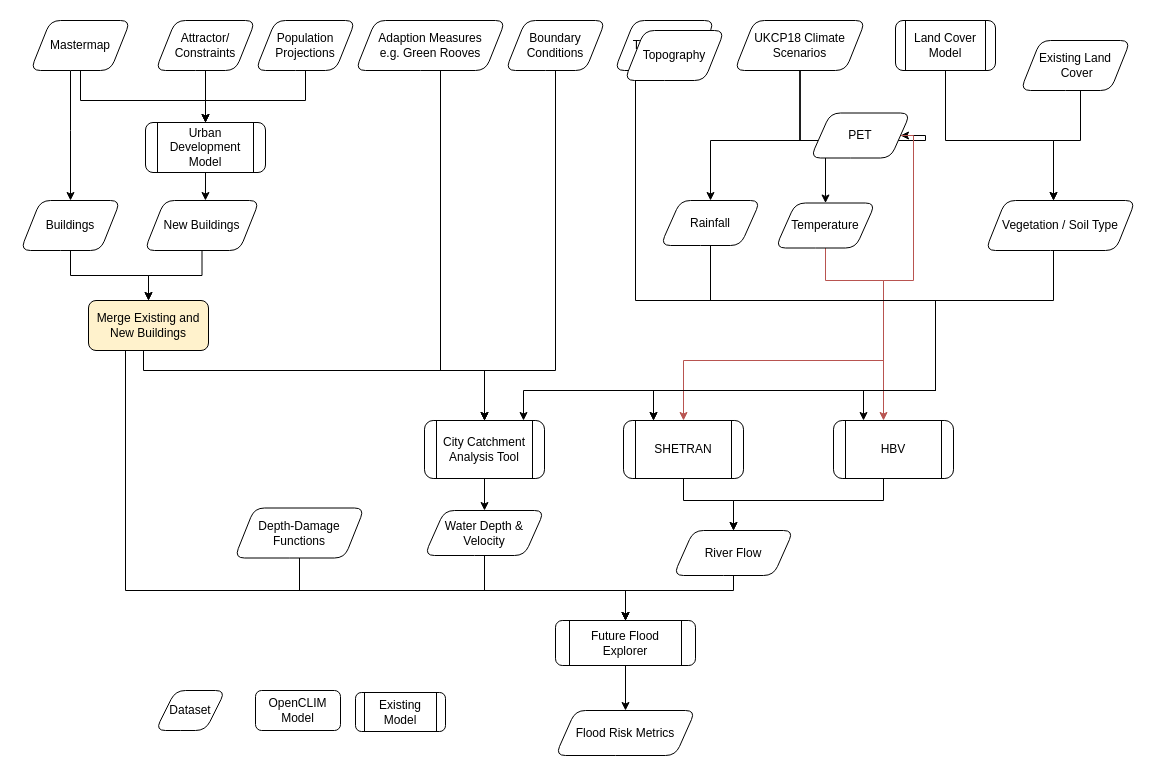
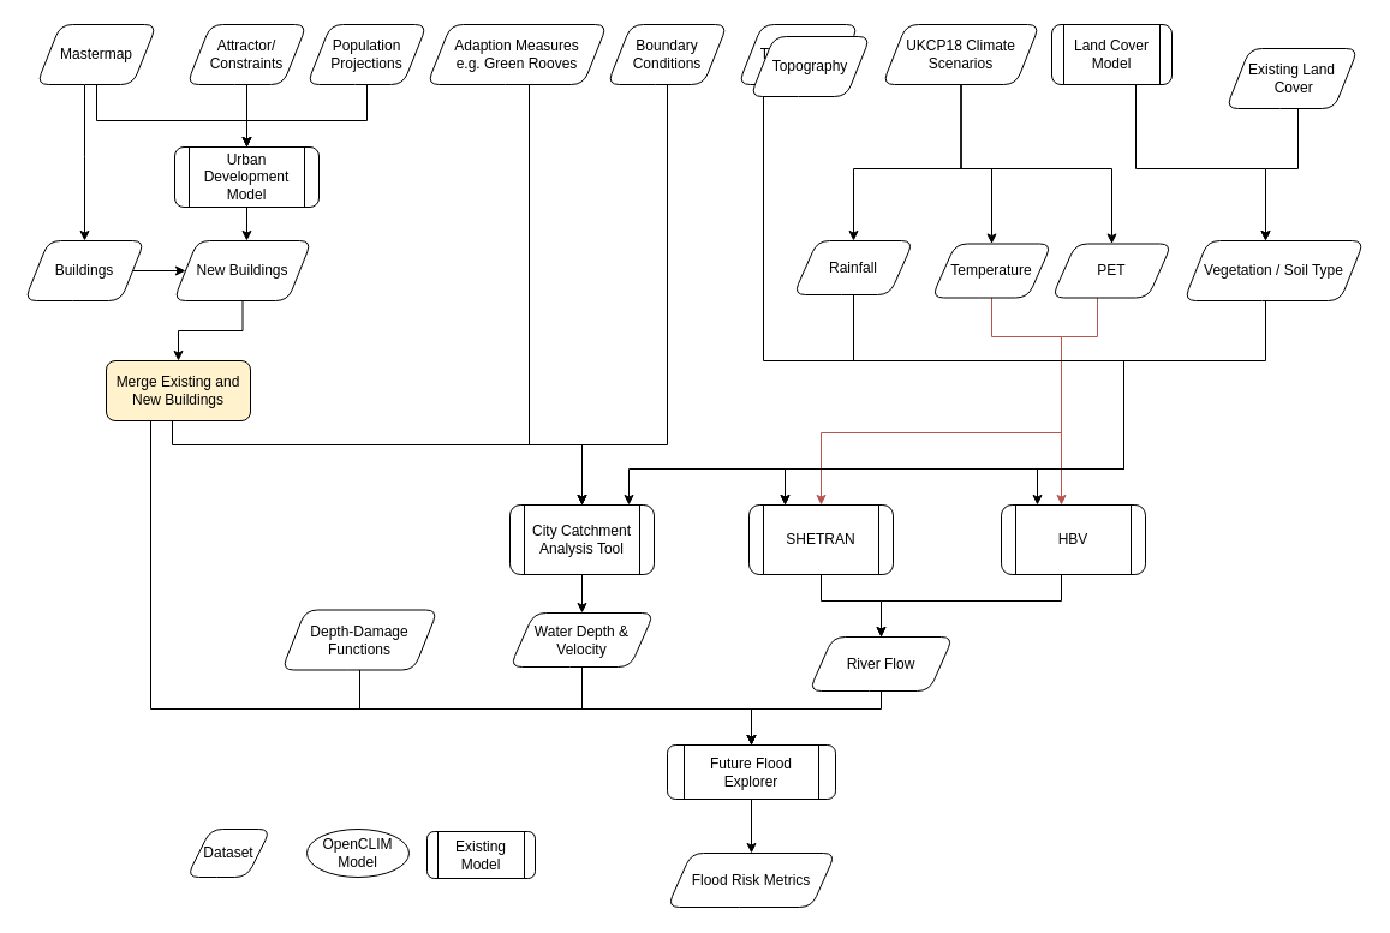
  <mxCell id="0" />
  <mxCell id="1" parent="0" />
  <mxCell id="2" style="edgeStyle=orthogonalEdgeStyle;rounded=0;orthogonalLoop=1;jettySize=auto;html=1;" parent="1" source="5" target="22" edge="1"><mxGeometry relative="1" as="geometry"><mxPoint x="815" y="155.059" as="targetPoint" /><Array as="points"><mxPoint x="800" y="140" /><mxPoint x="825" y="140" /></Array></mxGeometry></mxCell>
  <mxCell id="3" style="edgeStyle=orthogonalEdgeStyle;rounded=0;orthogonalLoop=1;jettySize=auto;html=1;" parent="1" source="5" target="58" edge="1"><mxGeometry relative="1" as="geometry"><Array as="points"><mxPoint x="800" y="140" /><mxPoint x="710" y="140" /></Array></mxGeometry></mxCell>
  <mxCell id="4" style="edgeStyle=orthogonalEdgeStyle;rounded=0;orthogonalLoop=1;jettySize=auto;html=1;" parent="1" source="5" target="55" edge="1"><mxGeometry relative="1" as="geometry"><Array as="points"><mxPoint x="800" y="140" /><mxPoint x="925" y="140" /></Array></mxGeometry></mxCell>
  <mxCell id="5" value="UKCP18 Climate Scenarios" style="shape=parallelogram;perimeter=parallelogramPerimeter;whiteSpace=wrap;html=1;fixedSize=1;rounded=1;" parent="1" vertex="1"><mxGeometry x="734" y="20" width="131" height="50" as="geometry" /></mxCell>
  <mxCell id="6" style="edgeStyle=orthogonalEdgeStyle;rounded=0;orthogonalLoop=1;jettySize=auto;html=1;" parent="1" source="7" target="9" edge="1"><mxGeometry relative="1" as="geometry"><Array as="points"><mxPoint x="305" y="100" /><mxPoint x="205" y="100" /></Array></mxGeometry></mxCell>
  <mxCell id="7" value="Population Projections" style="shape=parallelogram;perimeter=parallelogramPerimeter;whiteSpace=wrap;html=1;fixedSize=1;rounded=1;" parent="1" vertex="1"><mxGeometry x="255" y="20" width="100" height="50" as="geometry" /></mxCell>
  <mxCell id="8" style="edgeStyle=orthogonalEdgeStyle;rounded=0;orthogonalLoop=1;jettySize=auto;html=1;entryX=0.53;entryY=0;entryDx=0;entryDy=0;entryPerimeter=0;" parent="1" source="9" target="13" edge="1"><mxGeometry relative="1" as="geometry" /></mxCell>
  <mxCell id="9" value="Urban Development Model" style="shape=process;whiteSpace=wrap;html=1;backgroundOutline=1;shadow=0;fontFamily=Helvetica;fontSize=12;fontColor=#000000;align=center;strokeColor=#000000;strokeWidth=1;fillColor=#ffffff;rounded=1;" parent="1" vertex="1"><mxGeometry x="145" y="122" width="120" height="50" as="geometry" /></mxCell>
  <mxCell id="10" style="edgeStyle=orthogonalEdgeStyle;rounded=0;orthogonalLoop=1;jettySize=auto;html=1;" parent="1" source="11" target="20" edge="1"><mxGeometry relative="1" as="geometry"><Array as="points"><mxPoint x="555" y="370" /><mxPoint x="484" y="370" /></Array></mxGeometry></mxCell>
  <mxCell id="11" value="Boundary Conditions" style="shape=parallelogram;perimeter=parallelogramPerimeter;whiteSpace=wrap;html=1;fixedSize=1;rounded=1;" parent="1" vertex="1"><mxGeometry x="505" y="20" width="100" height="50" as="geometry" /></mxCell>
  <mxCell id="12" style="edgeStyle=orthogonalEdgeStyle;rounded=0;orthogonalLoop=1;jettySize=auto;html=1;entryX=0.5;entryY=0;entryDx=0;entryDy=0;" parent="1" source="13" target="36" edge="1"><mxGeometry relative="1" as="geometry" /></mxCell>
  <mxCell id="13" value="New Buildings" style="shape=parallelogram;perimeter=parallelogramPerimeter;whiteSpace=wrap;html=1;fixedSize=1;rounded=1;" parent="1" vertex="1"><mxGeometry x="144" y="200" width="115" height="50" as="geometry" /></mxCell>
  <mxCell id="14" style="edgeStyle=orthogonalEdgeStyle;rounded=0;orthogonalLoop=1;jettySize=auto;html=1;entryX=0.5;entryY=0;entryDx=0;entryDy=0;" parent="1" source="16" target="9" edge="1"><mxGeometry relative="1" as="geometry"><Array as="points"><mxPoint x="80" y="100" /><mxPoint x="205" y="100" /></Array></mxGeometry></mxCell>
  <mxCell id="15" style="edgeStyle=orthogonalEdgeStyle;rounded=0;orthogonalLoop=1;jettySize=auto;html=1;" parent="1" source="16" target="33" edge="1"><mxGeometry relative="1" as="geometry"><mxPoint x="28" y="200" as="targetPoint" /><Array as="points"><mxPoint x="70" y="130" /><mxPoint x="70" y="130" /></Array></mxGeometry></mxCell>
  <mxCell id="16" value="Mastermap" style="shape=parallelogram;perimeter=parallelogramPerimeter;whiteSpace=wrap;html=1;fixedSize=1;rounded=1;" parent="1" vertex="1"><mxGeometry x="30" y="20" width="100" height="50" as="geometry" /></mxCell>
  <mxCell id="17" style="edgeStyle=orthogonalEdgeStyle;rounded=0;orthogonalLoop=1;jettySize=auto;html=1;" parent="1" source="18" target="45" edge="1"><mxGeometry relative="1" as="geometry"><mxPoint x="1037" y="213" as="targetPoint" /><Array as="points"><mxPoint x="1053" y="300" /><mxPoint x="935" y="300" /><mxPoint x="935" y="390" /><mxPoint x="653" y="390" /></Array></mxGeometry></mxCell>
  <mxCell id="18" value="Vegetation / Soil Type" style="shape=parallelogram;perimeter=parallelogramPerimeter;whiteSpace=wrap;html=1;fixedSize=1;rounded=1;" parent="1" vertex="1"><mxGeometry x="985" y="200" width="150" height="50" as="geometry" /></mxCell>
  <mxCell id="19" style="edgeStyle=orthogonalEdgeStyle;rounded=0;orthogonalLoop=1;jettySize=auto;html=1;entryX=0.5;entryY=0;entryDx=0;entryDy=0;" parent="1" source="20" target="28" edge="1"><mxGeometry relative="1" as="geometry" /></mxCell>
  <mxCell id="20" value="City Catchment Analysis Tool" style="shape=process;whiteSpace=wrap;html=1;backgroundOutline=1;shadow=0;fontFamily=Helvetica;fontSize=12;fontColor=#000000;align=center;strokeColor=#000000;strokeWidth=1;fillColor=#ffffff;rounded=1;" parent="1" vertex="1"><mxGeometry x="424" y="420" width="120" height="58" as="geometry" /></mxCell>
  <mxCell id="21" style="edgeStyle=orthogonalEdgeStyle;rounded=0;orthogonalLoop=1;jettySize=auto;html=1;fillColor=#f8cecc;strokeColor=#b85450;" parent="1" source="22" target="47" edge="1"><mxGeometry relative="1" as="geometry"><mxPoint x="965" y="420" as="targetPoint" /><Array as="points"><mxPoint x="825" y="280" /><mxPoint x="883" y="280" /></Array></mxGeometry></mxCell>
  <mxCell id="22" value="Temperature" style="shape=parallelogram;perimeter=parallelogramPerimeter;whiteSpace=wrap;html=1;fixedSize=1;rounded=1;" parent="1" vertex="1"><mxGeometry x="775" y="202.5" width="100" height="45" as="geometry" /></mxCell>
  <mxCell id="23" value="Dataset" style="shape=parallelogram;perimeter=parallelogramPerimeter;whiteSpace=wrap;html=1;fixedSize=1;rounded=1;" parent="1" vertex="1"><mxGeometry x="155" y="690" width="70" height="40" as="geometry" /></mxCell>
- <mxCell id="24" value="OpenCLIM Model" style="rounded=1;whiteSpace=wrap;html=1;fontSize=12;glass=0;strokeWidth=1;shadow=0;" parent="1" vertex="1"><mxGeometry x="255" y="690" width="85" height="40" as="geometry" /></mxCell>
+ <mxCell id="24" value="OpenCLIM Model" style="ellipse;whiteSpace=wrap;html=1;fontSize=12;glass=0;strokeWidth=1;shadow=0;" parent="1" vertex="1"><mxGeometry x="255" y="690" width="85" height="40" as="geometry" /></mxCell>
  <mxCell id="25" style="edgeStyle=orthogonalEdgeStyle;rounded=0;orthogonalLoop=1;jettySize=auto;html=1;" parent="1" source="26" target="20" edge="1"><mxGeometry relative="1" as="geometry"><Array as="points"><mxPoint x="635" y="300" /><mxPoint x="935" y="300" /><mxPoint x="935" y="390" /><mxPoint x="523" y="390" /></Array></mxGeometry></mxCell>
  <mxCell id="26" value="Topography" style="shape=parallelogram;perimeter=parallelogramPerimeter;whiteSpace=wrap;html=1;fixedSize=1;rounded=1;" parent="1" vertex="1"><mxGeometry x="614" y="20" width="100" height="50" as="geometry" /></mxCell>
  <mxCell id="27" style="edgeStyle=orthogonalEdgeStyle;rounded=0;orthogonalLoop=1;jettySize=auto;html=1;entryX=0.5;entryY=0;entryDx=0;entryDy=0;" parent="1" source="28" target="30" edge="1"><mxGeometry relative="1" as="geometry"><Array as="points"><mxPoint x="484" y="590" /><mxPoint x="625" y="590" /></Array></mxGeometry></mxCell>
  <mxCell id="28" value="Water Depth &amp;amp; Velocity" style="shape=parallelogram;perimeter=parallelogramPerimeter;whiteSpace=wrap;html=1;fixedSize=1;rounded=1;" parent="1" vertex="1"><mxGeometry x="424" y="510" width="120" height="45" as="geometry" /></mxCell>
  <mxCell id="29" style="edgeStyle=orthogonalEdgeStyle;rounded=0;orthogonalLoop=1;jettySize=auto;html=1;entryX=0.5;entryY=0;entryDx=0;entryDy=0;" parent="1" source="30" target="31" edge="1"><mxGeometry relative="1" as="geometry" /></mxCell>
  <mxCell id="30" value="Future Flood Explorer" style="shape=process;whiteSpace=wrap;html=1;backgroundOutline=1;fontFamily=Helvetica;fontSize=12;fontColor=#000000;align=center;strokeColor=#000000;fillColor=#ffffff;rounded=1;" parent="1" vertex="1"><mxGeometry x="555" y="620" width="140" height="45" as="geometry" /></mxCell>
  <mxCell id="31" value="Flood Risk Metrics" style="shape=parallelogram;perimeter=parallelogramPerimeter;whiteSpace=wrap;html=1;fixedSize=1;rounded=1;" parent="1" vertex="1"><mxGeometry x="555" y="710" width="140" height="45" as="geometry" /></mxCell>
- <mxCell id="32" style="edgeStyle=orthogonalEdgeStyle;rounded=0;orthogonalLoop=1;jettySize=auto;html=1;" parent="1" source="33" target="36" edge="1"><mxGeometry relative="1" as="geometry" /></mxCell>
+ <mxCell id="32" style="edgeStyle=orthogonalEdgeStyle;rounded=0;orthogonalLoop=1;jettySize=auto;html=1;" parent="1" source="33" target="13" edge="1"><mxGeometry relative="1" as="geometry" /></mxCell>
  <mxCell id="33" value="Buildings" style="shape=parallelogram;perimeter=parallelogramPerimeter;whiteSpace=wrap;html=1;fixedSize=1;rounded=1;" parent="1" vertex="1"><mxGeometry x="20" y="200" width="100" height="50" as="geometry" /></mxCell>
  <mxCell id="34" style="edgeStyle=orthogonalEdgeStyle;rounded=0;orthogonalLoop=1;jettySize=auto;html=1;entryX=0.5;entryY=0;entryDx=0;entryDy=0;" parent="1" source="36" target="30" edge="1"><mxGeometry relative="1" as="geometry"><Array as="points"><mxPoint x="125" y="590" /><mxPoint x="625" y="590" /></Array></mxGeometry></mxCell>
  <mxCell id="35" style="edgeStyle=orthogonalEdgeStyle;rounded=0;orthogonalLoop=1;jettySize=auto;html=1;fontColor=#B5739D;" parent="1" source="36" target="20" edge="1"><mxGeometry relative="1" as="geometry"><Array as="points"><mxPoint x="143" y="370" /><mxPoint x="484" y="370" /></Array></mxGeometry></mxCell>
  <mxCell id="36" value="Merge Existing and New Buildings" style="rounded=1;whiteSpace=wrap;html=1;fontSize=12;glass=0;strokeWidth=1;shadow=0;fillColor=#fff2cc;" parent="1" vertex="1"><mxGeometry x="88" y="300" width="120" height="50" as="geometry" /></mxCell>
  <mxCell id="37" style="edgeStyle=orthogonalEdgeStyle;rounded=0;orthogonalLoop=1;jettySize=auto;html=1;exitX=0.5;exitY=1;exitDx=0;exitDy=0;" parent="1" source="38" target="9" edge="1"><mxGeometry relative="1" as="geometry" /></mxCell>
  <mxCell id="38" value="&lt;div&gt;Attractor/&lt;/div&gt;&lt;div&gt;Constraints&lt;/div&gt;" style="shape=parallelogram;perimeter=parallelogramPerimeter;whiteSpace=wrap;html=1;fixedSize=1;rounded=1;" parent="1" vertex="1"><mxGeometry x="155" y="20" width="100" height="50" as="geometry" /></mxCell>
  <mxCell id="39" style="edgeStyle=orthogonalEdgeStyle;rounded=0;orthogonalLoop=1;jettySize=auto;html=1;" parent="1" source="40" target="20" edge="1"><mxGeometry relative="1" as="geometry"><Array as="points"><mxPoint x="440" y="370" /><mxPoint x="484" y="370" /></Array></mxGeometry></mxCell>
  <mxCell id="40" value="Adaption Measures&lt;br&gt;e.g. Green Rooves" style="shape=parallelogram;perimeter=parallelogramPerimeter;whiteSpace=wrap;html=1;fixedSize=1;rounded=1;" parent="1" vertex="1"><mxGeometry x="355" y="20" width="150" height="50" as="geometry" /></mxCell>
  <mxCell id="41" value="Existing&lt;br&gt;Model" style="shape=process;whiteSpace=wrap;html=1;backgroundOutline=1;shadow=0;fontFamily=Helvetica;fontSize=12;fontColor=#000000;align=center;strokeColor=#000000;strokeWidth=1;fillColor=#ffffff;rounded=1;" parent="1" vertex="1"><mxGeometry x="355" y="692" width="90" height="39" as="geometry" /></mxCell>
  <mxCell id="42" style="edgeStyle=orthogonalEdgeStyle;rounded=0;orthogonalLoop=1;jettySize=auto;html=1;" parent="1" source="43" target="30" edge="1"><mxGeometry relative="1" as="geometry"><Array as="points"><mxPoint x="530" y="590" /><mxPoint x="935" y="590" /></Array></mxGeometry></mxCell>
  <mxCell id="43" value="Depth-Damage&lt;br&gt;Functions" style="shape=parallelogram;perimeter=parallelogramPerimeter;whiteSpace=wrap;html=1;fixedSize=1;rounded=1;" parent="1" vertex="1"><mxGeometry x="234" y="507.5" width="130" height="50" as="geometry" /></mxCell>
  <mxCell id="44" style="edgeStyle=orthogonalEdgeStyle;rounded=0;orthogonalLoop=1;jettySize=auto;html=1;" parent="1" source="45" target="53" edge="1"><mxGeometry relative="1" as="geometry"><Array as="points"><mxPoint x="683" y="500" /><mxPoint x="733" y="500" /></Array></mxGeometry></mxCell>
  <mxCell id="45" value="SHETRAN" style="shape=process;whiteSpace=wrap;html=1;backgroundOutline=1;shadow=0;fontFamily=Helvetica;fontSize=12;fontColor=#000000;align=center;strokeColor=#000000;strokeWidth=1;fillColor=#ffffff;rounded=1;" parent="1" vertex="1"><mxGeometry x="623" y="420" width="120" height="58" as="geometry" /></mxCell>
  <mxCell id="46" style="edgeStyle=orthogonalEdgeStyle;rounded=0;orthogonalLoop=1;jettySize=auto;html=1;fontColor=#B5739D;" parent="1" source="47" target="53" edge="1"><mxGeometry relative="1" as="geometry"><Array as="points"><mxPoint x="883" y="500" /><mxPoint x="733" y="500" /></Array></mxGeometry></mxCell>
  <mxCell id="47" value="HBV" style="shape=process;whiteSpace=wrap;html=1;backgroundOutline=1;shadow=0;fontFamily=Helvetica;fontSize=12;fontColor=#000000;align=center;strokeColor=#000000;strokeWidth=1;fillColor=#ffffff;rounded=1;" parent="1" vertex="1"><mxGeometry x="833" y="420" width="120" height="58" as="geometry" /></mxCell>
  <mxCell id="48" style="edgeStyle=orthogonalEdgeStyle;rounded=0;orthogonalLoop=1;jettySize=auto;html=1;" parent="1" source="49" target="18" edge="1"><mxGeometry relative="1" as="geometry"><mxPoint x="1033" y="180" as="targetPoint" /><Array as="points"><mxPoint x="945" y="140" /><mxPoint x="1053" y="140" /></Array></mxGeometry></mxCell>
- <mxCell id="49" value="Land Cover Model" style="shape=process;whiteSpace=wrap;html=1;backgroundOutline=1;fontFamily=Helvetica;fontSize=12;fontColor=#000000;align=center;strokeColor=#000000;fillColor=#ffffff;rounded=1;" parent="1" vertex="1"><mxGeometry x="895" y="20" width="100" height="50" as="geometry" /></mxCell>
+ <mxCell id="49" value="Land Cover Model" style="shape=process;whiteSpace=wrap;html=1;backgroundOutline=1;fontFamily=Helvetica;fontSize=12;fontColor=#000000;align=center;strokeColor=#000000;fillColor=#ffffff;rounded=1;" parent="1" vertex="1"><mxGeometry x="875" y="20" width="100" height="50" as="geometry" /></mxCell>
  <mxCell id="50" style="edgeStyle=orthogonalEdgeStyle;rounded=0;orthogonalLoop=1;jettySize=auto;html=1;fontColor=#B5739D;" parent="1" source="51" target="18" edge="1"><mxGeometry relative="1" as="geometry"><Array as="points"><mxPoint x="1080" y="140" /><mxPoint x="1053" y="140" /></Array></mxGeometry></mxCell>
  <mxCell id="51" value="Existing Land&lt;br&gt;&amp;nbsp;Cover" style="shape=parallelogram;perimeter=parallelogramPerimeter;whiteSpace=wrap;html=1;fixedSize=1;fontFamily=Helvetica;fontSize=12;fontColor=#000000;align=center;strokeColor=#000000;fillColor=#ffffff;rounded=1;" parent="1" vertex="1"><mxGeometry x="1020" y="40" width="110" height="50" as="geometry" /></mxCell>
  <mxCell id="52" style="edgeStyle=orthogonalEdgeStyle;rounded=0;orthogonalLoop=1;jettySize=auto;html=1;" parent="1" source="53" target="30" edge="1"><mxGeometry relative="1" as="geometry"><Array as="points"><mxPoint x="733" y="590" /><mxPoint x="625" y="590" /></Array></mxGeometry></mxCell>
  <mxCell id="53" value="River Flow" style="shape=parallelogram;perimeter=parallelogramPerimeter;whiteSpace=wrap;html=1;fixedSize=1;rounded=1;" parent="1" vertex="1"><mxGeometry x="673" y="530" width="120" height="45" as="geometry" /></mxCell>
  <mxCell id="54" style="edgeStyle=orthogonalEdgeStyle;rounded=0;orthogonalLoop=1;jettySize=auto;html=1;fontColor=#B5739D;fillColor=#f8cecc;strokeColor=#b85450;" parent="1" source="55" target="45" edge="1"><mxGeometry relative="1" as="geometry"><Array as="points"><mxPoint x="913" y="280" /><mxPoint x="883" y="280" /><mxPoint x="883" y="360" /><mxPoint x="683" y="360" /></Array></mxGeometry></mxCell>
- <mxCell id="55" value="PET" style="shape=parallelogram;perimeter=parallelogramPerimeter;whiteSpace=wrap;html=1;fixedSize=1;rounded=1;" parent="1" vertex="1"><mxGeometry x="810" y="112.5" width="100" height="45" as="geometry" /></mxCell>
+ <mxCell id="55" value="PET" style="shape=parallelogram;perimeter=parallelogramPerimeter;whiteSpace=wrap;html=1;fixedSize=1;rounded=1;" parent="1" vertex="1"><mxGeometry x="875" y="202.5" width="100" height="45" as="geometry" /></mxCell>
  <mxCell id="56" style="edgeStyle=orthogonalEdgeStyle;rounded=0;orthogonalLoop=1;jettySize=auto;html=1;" parent="1" source="58" target="45" edge="1"><mxGeometry relative="1" as="geometry"><Array as="points"><mxPoint x="710" y="300" /><mxPoint x="935" y="300" /><mxPoint x="935" y="390" /><mxPoint x="653" y="390" /></Array></mxGeometry></mxCell>
  <mxCell id="57" style="edgeStyle=orthogonalEdgeStyle;rounded=0;orthogonalLoop=1;jettySize=auto;html=1;fontColor=#B5739D;" parent="1" source="58" target="47" edge="1"><mxGeometry relative="1" as="geometry"><Array as="points"><mxPoint x="710" y="300" /><mxPoint x="935" y="300" /><mxPoint x="935" y="390" /><mxPoint x="863" y="390" /></Array></mxGeometry></mxCell>
  <mxCell id="58" value="Rainfall" style="shape=parallelogram;perimeter=parallelogramPerimeter;whiteSpace=wrap;html=1;fixedSize=1;rounded=1;" parent="1" vertex="1"><mxGeometry x="660" y="200" width="100" height="45" as="geometry" /></mxCell>
  <mxCell id="59" value="Topography" style="shape=parallelogram;perimeter=parallelogramPerimeter;whiteSpace=wrap;html=1;fixedSize=1;rounded=1;" vertex="1" parent="1"><mxGeometry x="624" y="30" width="100" height="50" as="geometry" /></mxCell>
